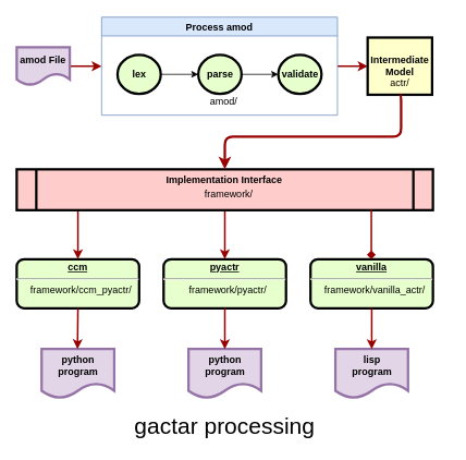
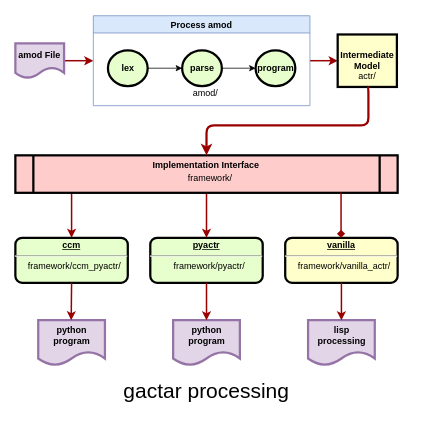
  <mxCell id="0" />
  <mxCell id="1" parent="0" />
- <mxCell id="2" value="&lt;p style=&quot;margin: 0px ; margin-top: 4px ; text-align: center ; text-decoration: underline&quot;&gt;&lt;strong&gt;vanilla&lt;/strong&gt;&lt;/p&gt;&lt;hr&gt;&lt;p style=&quot;margin: 0px ; margin-left: 8px&quot;&gt;&lt;span style=&quot;font-weight: 400&quot;&gt;framework/vanilla_actr/&lt;/span&gt;&lt;br&gt;&lt;/p&gt;" style="verticalAlign=middle;align=center;overflow=fill;fontSize=12;fontFamily=Helvetica;html=1;rounded=1;fontStyle=1;strokeWidth=3;fillColor=#E6FFCC" parent="1" vertex="1"><mxGeometry x="380" y="316.25" width="150" height="60" as="geometry" /></mxCell>
+ <mxCell id="2" value="&lt;p style=&quot;margin: 0px ; margin-top: 4px ; text-align: center ; text-decoration: underline&quot;&gt;&lt;strong&gt;vanilla&lt;/strong&gt;&lt;/p&gt;&lt;hr&gt;&lt;p style=&quot;margin: 0px ; margin-left: 8px&quot;&gt;&lt;span style=&quot;font-weight: 400&quot;&gt;framework/vanilla_actr/&lt;/span&gt;&lt;br&gt;&lt;/p&gt;" style="verticalAlign=middle;align=center;overflow=fill;fontSize=12;fontFamily=Helvetica;html=1;rounded=1;fontStyle=1;strokeWidth=3;fillColor=#ffffcc;" parent="1" vertex="1"><mxGeometry x="380" y="316.25" width="150" height="60" as="geometry" /></mxCell>
  <mxCell id="3" value="&lt;p style=&quot;margin: 4px 0px 0px; text-decoration: underline;&quot;&gt;&lt;strong&gt;ccm&lt;/strong&gt;&lt;/p&gt;&lt;hr&gt;&lt;p style=&quot;margin: 0px 0px 0px 8px;&quot;&gt;&lt;span style=&quot;font-weight: normal&quot;&gt;framework/ccm_pyactr/&lt;/span&gt;&lt;/p&gt;" style="verticalAlign=middle;align=center;overflow=fill;fontSize=12;fontFamily=Helvetica;html=1;rounded=1;fontStyle=1;strokeWidth=3;fillColor=#E6FFCC" parent="1" vertex="1"><mxGeometry x="20" y="316.25" width="150" height="60" as="geometry" /></mxCell>
  <mxCell id="4" value="" style="edgeStyle=none;noEdgeStyle=1;strokeColor=#990000;strokeWidth=2;entryX=0;entryY=0.5;entryDx=0;entryDy=0;" parent="1" source="10" target="11" edge="1"><mxGeometry width="100" height="100" relative="1" as="geometry"><mxPoint x="243.5" y="80" as="sourcePoint" /><mxPoint x="114" y="36.25" as="targetPoint" /></mxGeometry></mxCell>
  <mxCell id="5" value="&lt;p style=&quot;margin: 0px ; margin-top: 4px ; text-align: center ; text-decoration: underline&quot;&gt;&lt;strong&gt;&lt;strong&gt;pyactr&lt;/strong&gt;&lt;br&gt;&lt;/strong&gt;&lt;/p&gt;&lt;hr&gt;&lt;p style=&quot;margin: 0px ; margin-left: 8px&quot;&gt;&lt;span style=&quot;font-weight: 400&quot;&gt;framework/pyactr/&lt;/span&gt;&lt;br&gt;&lt;/p&gt;" style="verticalAlign=middle;align=center;overflow=fill;fontSize=12;fontFamily=Helvetica;html=1;rounded=1;fontStyle=1;strokeWidth=3;fillColor=#E6FFCC" parent="1" vertex="1"><mxGeometry x="200" y="316.25" width="150" height="60" as="geometry" /></mxCell>
  <mxCell id="6" value="" style="edgeStyle=elbowEdgeStyle;elbow=horizontal;strokeColor=#990000;strokeWidth=2;entryX=0.5;entryY=0;entryDx=0;entryDy=0;" parent="1" source="20" target="5" edge="1"><mxGeometry width="100" height="100" relative="1" as="geometry"><mxPoint x="-40" y="496.25" as="sourcePoint" /><mxPoint x="264" y="306.25" as="targetPoint" /><Array as="points"><mxPoint x="275" y="286.25" /><mxPoint x="280" y="296.25" /></Array></mxGeometry></mxCell>
  <mxCell id="7" value="" style="edgeStyle=elbowEdgeStyle;elbow=horizontal;strokeColor=#990000;strokeWidth=2;entryX=0.5;entryY=0;entryDx=0;entryDy=0;" parent="1" source="20" target="3" edge="1"><mxGeometry width="100" height="100" relative="1" as="geometry"><mxPoint x="-60" y="496.25" as="sourcePoint" /><mxPoint x="114" y="306.25" as="targetPoint" /><Array as="points"><mxPoint x="95" y="296.25" /><mxPoint x="110" y="306.25" /></Array></mxGeometry></mxCell>
  <mxCell id="8" value="" style="edgeStyle=none;noEdgeStyle=1;strokeColor=#990000;strokeWidth=2;entryX=0;entryY=0.5;entryDx=0;entryDy=0;exitX=1;exitY=0.5;exitDx=0;exitDy=0;" parent="1" source="11" target="23" edge="1"><mxGeometry width="100" height="100" relative="1" as="geometry"><mxPoint x="444" y="96.25" as="sourcePoint" /><mxPoint x="501.5" y="79.5" as="targetPoint" /></mxGeometry></mxCell>
  <mxCell id="9" style="edgeStyle=orthogonalEdgeStyle;rounded=0;orthogonalLoop=1;jettySize=auto;html=1;exitX=0.5;exitY=1;exitDx=0;exitDy=0;" parent="1" edge="1"><mxGeometry relative="1" as="geometry"><mxPoint x="333.25" y="110" as="sourcePoint" /><mxPoint x="333.3" y="110" as="targetPoint" /></mxGeometry></mxCell>
  <mxCell id="10" value="&lt;meta charset=&quot;utf-8&quot;&gt;&lt;span style=&quot;color: rgb(0, 0, 0); font-family: helvetica; font-size: 12px; font-style: normal; font-weight: 700; letter-spacing: normal; text-align: center; text-indent: 0px; text-transform: none; word-spacing: 0px; display: inline; float: none;&quot;&gt;amod File&lt;/span&gt;" style="shape=document;whiteSpace=wrap;html=1;boundedLbl=1;align=center;verticalAlign=middle;fontStyle=1;strokeWidth=3;fillColor=#e1d5e7;strokeColor=#9673a6;" parent="1" vertex="1"><mxGeometry x="20" y="56.88" width="65" height="46.25" as="geometry" /></mxCell>
  <mxCell id="11" value="Process amod" style="swimlane;align=center;verticalAlign=middle;html=0;fillColor=#dae8fc;strokeColor=#6c8ebf;sketch=0;swimlaneFillColor=#ffffff;" parent="1" vertex="1"><mxGeometry x="124" y="20" width="289" height="120" as="geometry" /></mxCell>
  <mxCell id="12" value="" style="group" parent="11" vertex="1" connectable="0"><mxGeometry x="19.5" y="46.25" width="250" height="47.5" as="geometry" /></mxCell>
  <mxCell id="13" value="lex" style="ellipse;whiteSpace=wrap;html=1;align=center;verticalAlign=middle;rounded=1;fontStyle=1;strokeWidth=3;fillColor=#E6FFCC;" parent="12" vertex="1"><mxGeometry width="53" height="47.5" as="geometry" /></mxCell>
  <mxCell id="14" value="parse" style="ellipse;whiteSpace=wrap;html=1;align=center;verticalAlign=middle;rounded=1;fontStyle=1;strokeWidth=3;fillColor=#E6FFCC;" parent="12" vertex="1"><mxGeometry x="99" width="53" height="47.5" as="geometry" /></mxCell>
- <mxCell id="15" value="validate" style="ellipse;whiteSpace=wrap;html=1;align=center;verticalAlign=middle;rounded=1;fontStyle=1;strokeWidth=3;fillColor=#E6FFCC;" parent="12" vertex="1"><mxGeometry x="197" width="53" height="47.5" as="geometry" /></mxCell>
+ <mxCell id="15" value="program" style="ellipse;whiteSpace=wrap;html=1;align=center;verticalAlign=middle;rounded=1;fontStyle=1;strokeWidth=3;fillColor=#E6FFCC;" parent="12" vertex="1"><mxGeometry x="197" width="53" height="47.5" as="geometry" /></mxCell>
  <mxCell id="16" style="edgeStyle=orthogonalEdgeStyle;rounded=0;orthogonalLoop=1;jettySize=auto;html=1;exitX=1;exitY=0.5;exitDx=0;exitDy=0;entryX=0;entryY=0.5;entryDx=0;entryDy=0;" parent="12" source="13" target="14" edge="1"><mxGeometry relative="1" as="geometry" /></mxCell>
  <mxCell id="17" style="edgeStyle=orthogonalEdgeStyle;rounded=0;orthogonalLoop=1;jettySize=auto;html=1;exitX=1;exitY=0.5;exitDx=0;exitDy=0;entryX=0;entryY=0.5;entryDx=0;entryDy=0;" parent="12" source="14" target="15" edge="1"><mxGeometry relative="1" as="geometry" /></mxCell>
  <mxCell id="18" value="amod/" style="text;html=1;strokeColor=none;fillColor=none;align=center;verticalAlign=middle;whiteSpace=wrap;rounded=0;" parent="11" vertex="1"><mxGeometry x="129.5" y="93.75" width="40" height="20" as="geometry" /></mxCell>
  <mxCell id="19" value="" style="group" parent="1" vertex="1" connectable="0"><mxGeometry x="30" y="206.25" width="500" height="50" as="geometry" /></mxCell>
  <mxCell id="20" value="Implementation Interface" style="shape=process;whiteSpace=wrap;align=center;verticalAlign=top;size=0.048;fontStyle=1;strokeWidth=3;fillColor=#FFCCCC" parent="19" vertex="1"><mxGeometry x="-10" width="510" height="50" as="geometry" /></mxCell>
  <mxCell id="21" value="framework/" style="text;html=1;strokeColor=none;fillColor=none;align=center;verticalAlign=middle;whiteSpace=wrap;rounded=0;" parent="19" vertex="1"><mxGeometry x="225" y="21" width="50" height="20" as="geometry" /></mxCell>
  <mxCell id="22" value="" style="group" parent="1" vertex="1" connectable="0"><mxGeometry x="430" y="25" width="119" height="110" as="geometry" /></mxCell>
  <mxCell id="23" value="Intermediate&#10;Model" style="whiteSpace=wrap;align=center;verticalAlign=middle;fontStyle=1;strokeWidth=3;fillColor=#FFFFCC" parent="22" vertex="1"><mxGeometry x="20" y="20" width="79" height="70" as="geometry" /></mxCell>
  <mxCell id="24" value="actr/" style="text;html=1;strokeColor=none;fillColor=none;align=center;verticalAlign=middle;whiteSpace=wrap;rounded=0;" parent="22" vertex="1"><mxGeometry x="41.944" y="67.031" width="35.111" height="17.5" as="geometry" /></mxCell>
  <mxCell id="25" style="edgeStyle=orthogonalEdgeStyle;rounded=1;orthogonalLoop=1;jettySize=auto;html=1;entryX=0.5;entryY=0;entryDx=0;entryDy=0;exitX=0.5;exitY=1;exitDx=0;exitDy=0;strokeColor=#990000;strokeWidth=3;" parent="1" source="23" target="20" edge="1"><mxGeometry relative="1" as="geometry"><mxPoint x="414" y="186.25" as="targetPoint" /><Array as="points"><mxPoint x="491" y="166.25" /><mxPoint x="275" y="166.25" /></Array></mxGeometry></mxCell>
  <mxCell id="26" value="python&lt;br&gt;program" style="shape=document;whiteSpace=wrap;html=1;boundedLbl=1;align=center;verticalAlign=middle;fontStyle=1;strokeColor=#9673a6;strokeWidth=3;fillColor=#e1d5e7;" parent="1" vertex="1"><mxGeometry x="50.5" y="426.25" width="89" height="60" as="geometry" /></mxCell>
  <mxCell id="27" value="python&lt;br&gt;program" style="shape=document;whiteSpace=wrap;html=1;boundedLbl=1;align=center;verticalAlign=middle;fontStyle=1;strokeColor=#9673a6;strokeWidth=3;fillColor=#e1d5e7;" parent="1" vertex="1"><mxGeometry x="230.5" y="426.25" width="89" height="60" as="geometry" /></mxCell>
- <mxCell id="28" value="lisp&lt;br&gt;program" style="shape=document;whiteSpace=wrap;html=1;boundedLbl=1;align=center;verticalAlign=middle;fontStyle=1;strokeColor=#9673a6;strokeWidth=3;fillColor=#e1d5e7;" parent="1" vertex="1"><mxGeometry x="410.5" y="426.25" width="89" height="60" as="geometry" /></mxCell>
+ <mxCell id="28" value="lisp&lt;br&gt;processing" style="shape=document;whiteSpace=wrap;html=1;boundedLbl=1;align=center;verticalAlign=middle;fontStyle=1;strokeColor=#9673a6;strokeWidth=3;fillColor=#e1d5e7;" parent="1" vertex="1"><mxGeometry x="410.5" y="426.25" width="89" height="60" as="geometry" /></mxCell>
  <mxCell id="29" value="" style="edgeStyle=elbowEdgeStyle;elbow=horizontal;strokeColor=#990000;strokeWidth=2;entryX=0.5;entryY=0;entryDx=0;entryDy=0;endArrow=diamond;" parent="1" source="20" target="2" edge="1"><mxGeometry width="100" height="100" relative="1" as="geometry"><mxPoint x="484" y="296.25" as="sourcePoint" /><mxPoint x="484" y="306.25" as="targetPoint" /><Array as="points"><mxPoint x="454.5" y="286.25" /><mxPoint x="459.5" y="296.25" /></Array></mxGeometry></mxCell>
  <mxCell id="30" value="" style="edgeStyle=elbowEdgeStyle;elbow=horizontal;strokeColor=#990000;strokeWidth=2;exitX=0.5;exitY=1;exitDx=0;exitDy=0;entryX=0.5;entryY=0;entryDx=0;entryDy=0;" parent="1" source="3" target="26" edge="1"><mxGeometry width="100" height="100" relative="1" as="geometry"><mxPoint x="74" y="396.25" as="sourcePoint" /><mxPoint x="95" y="426.25" as="targetPoint" /><Array as="points"><mxPoint x="94.5" y="406.25" /><mxPoint x="99.5" y="416.25" /></Array></mxGeometry></mxCell>
  <mxCell id="31" value="" style="edgeStyle=elbowEdgeStyle;elbow=horizontal;strokeColor=#990000;strokeWidth=2;entryX=0.5;entryY=0;entryDx=0;entryDy=0;exitX=0.5;exitY=1;exitDx=0;exitDy=0;" parent="1" source="5" target="27" edge="1"><mxGeometry width="100" height="100" relative="1" as="geometry"><mxPoint x="334" y="396.25" as="sourcePoint" /><mxPoint x="334" y="466.25" as="targetPoint" /><Array as="points"><mxPoint x="275" y="406.25" /><mxPoint x="339" y="436.25" /></Array></mxGeometry></mxCell>
  <mxCell id="32" value="" style="edgeStyle=elbowEdgeStyle;elbow=horizontal;strokeColor=#990000;strokeWidth=2;entryX=0.5;entryY=0;entryDx=0;entryDy=0;exitX=0.5;exitY=1;exitDx=0;exitDy=0;" parent="1" source="2" target="28" edge="1"><mxGeometry width="100" height="100" relative="1" as="geometry"><mxPoint x="544" y="386.25" as="sourcePoint" /><mxPoint x="544" y="456.25" as="targetPoint" /><Array as="points"><mxPoint x="455" y="406.25" /><mxPoint x="549" y="426.25" /></Array></mxGeometry></mxCell>
  <mxCell id="33" value="&lt;font style=&quot;font-size: 28px&quot;&gt;gactar processing&lt;/font&gt;" style="text;html=1;strokeColor=none;fillColor=none;align=center;verticalAlign=middle;whiteSpace=wrap;rounded=0;sketch=0;" parent="1" vertex="1"><mxGeometry x="115" y="500" width="320" height="40" as="geometry" /></mxCell>
